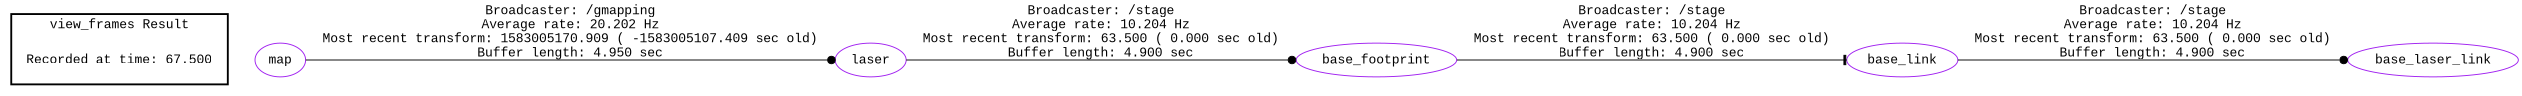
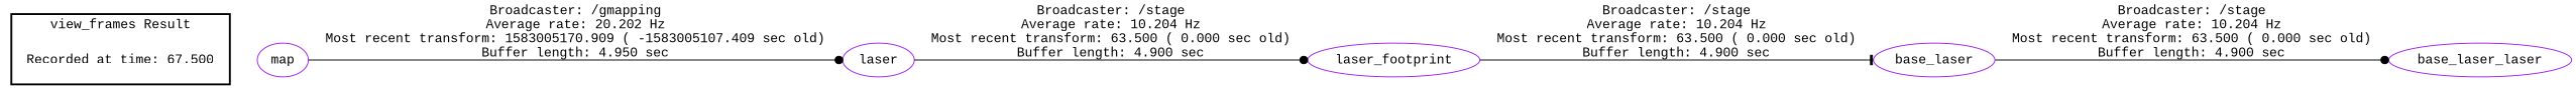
  digraph {
    fontname="Liberation Mono"
    rankdir=LR
    node [color=purple fontname="Liberation Mono"]
    edge [fontname="Liberation Mono" arrowhead=dot]
    n1 [label="Recorded at time: 67.500" shape=plaintext]
    map
    n3 [label=laser]
-   base_footprint
-   base_link
-   base_laser_link
+   base_footprint [label=laser_footprint]
+   base_link [label=base_laser]
+   base_laser_link [label=base_laser_laser]
    subgraph cluster_1 {
      color=black
      label="view_frames Result"
      style=bold
      n1
    }
    n1 -> map [style=invis arrowhead=""]
    map -> n3 [label="Broadcaster: /gmapping\nAverage rate: 20.202 Hz\nMost recent transform: 1583005170.909 ( -1583005107.409 sec old)\nBuffer length: 4.950 sec\n"]
    n3 -> base_footprint [label="Broadcaster: /stage\nAverage rate: 10.204 Hz\nMost recent transform: 63.500 ( 0.000 sec old)\nBuffer length: 4.900 sec\n"]
    base_footprint -> base_link [arrowhead=tee label="Broadcaster: /stage\nAverage rate: 10.204 Hz\nMost recent transform: 63.500 ( 0.000 sec old)\nBuffer length: 4.900 sec\n"]
    base_link -> base_laser_link [label="Broadcaster: /stage\nAverage rate: 10.204 Hz\nMost recent transform: 63.500 ( 0.000 sec old)\nBuffer length: 4.900 sec\n"]
  }
